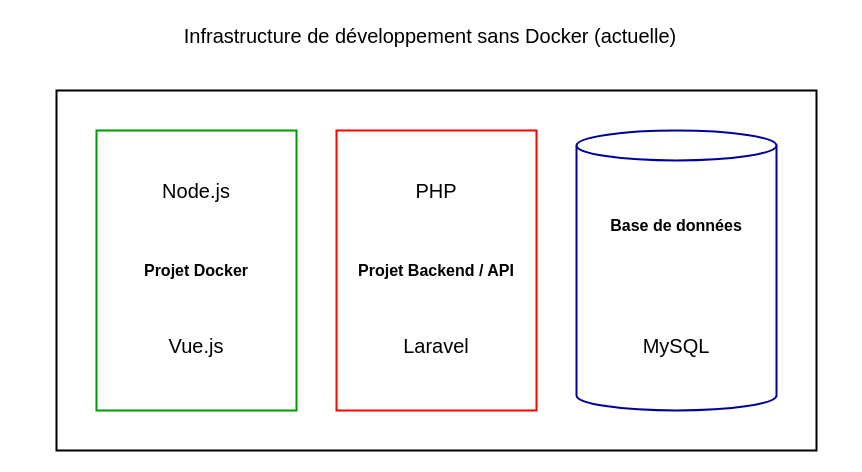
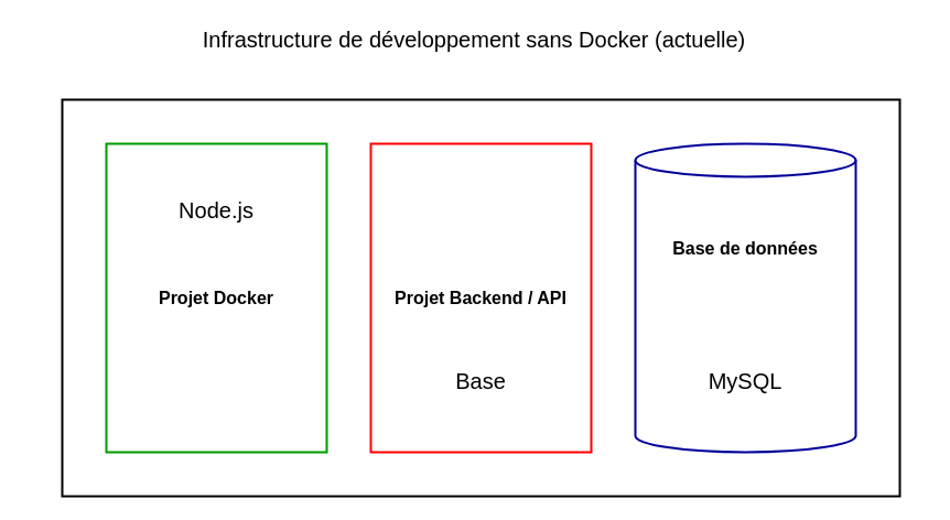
  <mxCell id="0" />
  <mxCell id="1" parent="0" />
  <mxCell id="2" value="Infrastructure de développement sans Docker (actuelle)" style="text;html=1;strokeColor=none;fillColor=none;align=center;verticalAlign=middle;whiteSpace=wrap;rounded=0;fontSize=20;fontStyle=0" parent="1" vertex="1"><mxGeometry x="20" width="820" height="30" as="geometry" y="20" /></mxCell>
  <mxCell id="3" value="" style="rounded=0;whiteSpace=wrap;html=1;fillColor=none;strokeWidth=2;" parent="1" vertex="1"><mxGeometry x="56" y="90" width="760" height="360" as="geometry" /></mxCell>
  <mxCell id="4" value="&lt;font style=&quot;font-size: 16px;&quot;&gt;Projet Docker&lt;/font&gt;" style="rounded=0;whiteSpace=wrap;html=1;strokeWidth=2;fillColor=none;fontSize=16;strokeColor=#009900;fontStyle=1" parent="1" vertex="1"><mxGeometry x="96" y="130" width="200" height="280" as="geometry" /></mxCell>
  <mxCell id="5" value="Projet Backend / API" style="rounded=0;whiteSpace=wrap;html=1;strokeWidth=2;fillColor=none;fontSize=16;strokeColor=#FF0000;fontStyle=1" parent="1" vertex="1"><mxGeometry x="336" y="130" width="200" height="280" as="geometry" /></mxCell>
  <mxCell id="6" value="" style="shape=cylinder3;whiteSpace=wrap;html=1;boundedLbl=1;backgroundOutline=1;size=15;strokeWidth=2;fillColor=none;fontSize=14;strokeColor=#000099;" parent="1" vertex="1"><mxGeometry x="576" y="130" width="200" height="280" as="geometry" /></mxCell>
  <mxCell id="7" value="Base de données" style="text;html=1;strokeColor=none;fillColor=none;align=center;verticalAlign=middle;whiteSpace=wrap;rounded=0;fontSize=16;fontStyle=1" parent="1" vertex="1"><mxGeometry x="576" y="210" width="200" height="30" as="geometry" /></mxCell>
  <mxCell id="8" value="Node.js" style="text;html=1;strokeColor=none;fillColor=none;align=center;verticalAlign=middle;whiteSpace=wrap;rounded=0;fontSize=20;" vertex="1" parent="1"><mxGeometry x="96" y="175" width="200" height="30" as="geometry" /></mxCell>
- <mxCell id="9" value="Vue.js" style="text;html=1;strokeColor=none;fillColor=none;align=center;verticalAlign=middle;whiteSpace=wrap;rounded=0;fontSize=20;" vertex="1" parent="1"><mxGeometry x="96" y="330" width="200" height="30" as="geometry" /></mxCell>
- <mxCell id="10" value="PHP" style="text;html=1;strokeColor=none;fillColor=none;align=center;verticalAlign=middle;whiteSpace=wrap;rounded=0;fontSize=20;" vertex="1" parent="1"><mxGeometry x="336" y="175" width="200" height="30" as="geometry" /></mxCell>
- <mxCell id="11" value="Laravel" style="text;html=1;strokeColor=none;fillColor=none;align=center;verticalAlign=middle;whiteSpace=wrap;rounded=0;fontSize=20;" vertex="1" parent="1"><mxGeometry x="336" y="330" width="200" height="30" as="geometry" /></mxCell>
+ <mxCell id="11" value="Base" style="text;html=1;strokeColor=none;fillColor=none;align=center;verticalAlign=middle;whiteSpace=wrap;rounded=0;fontSize=20;" vertex="1" parent="1"><mxGeometry x="336" y="330" width="200" height="30" as="geometry" /></mxCell>
  <mxCell id="12" value="MySQL" style="text;html=1;strokeColor=none;fillColor=none;align=center;verticalAlign=middle;whiteSpace=wrap;rounded=0;fontSize=20;" vertex="1" parent="1"><mxGeometry x="576" y="330" width="200" height="30" as="geometry" /></mxCell>
